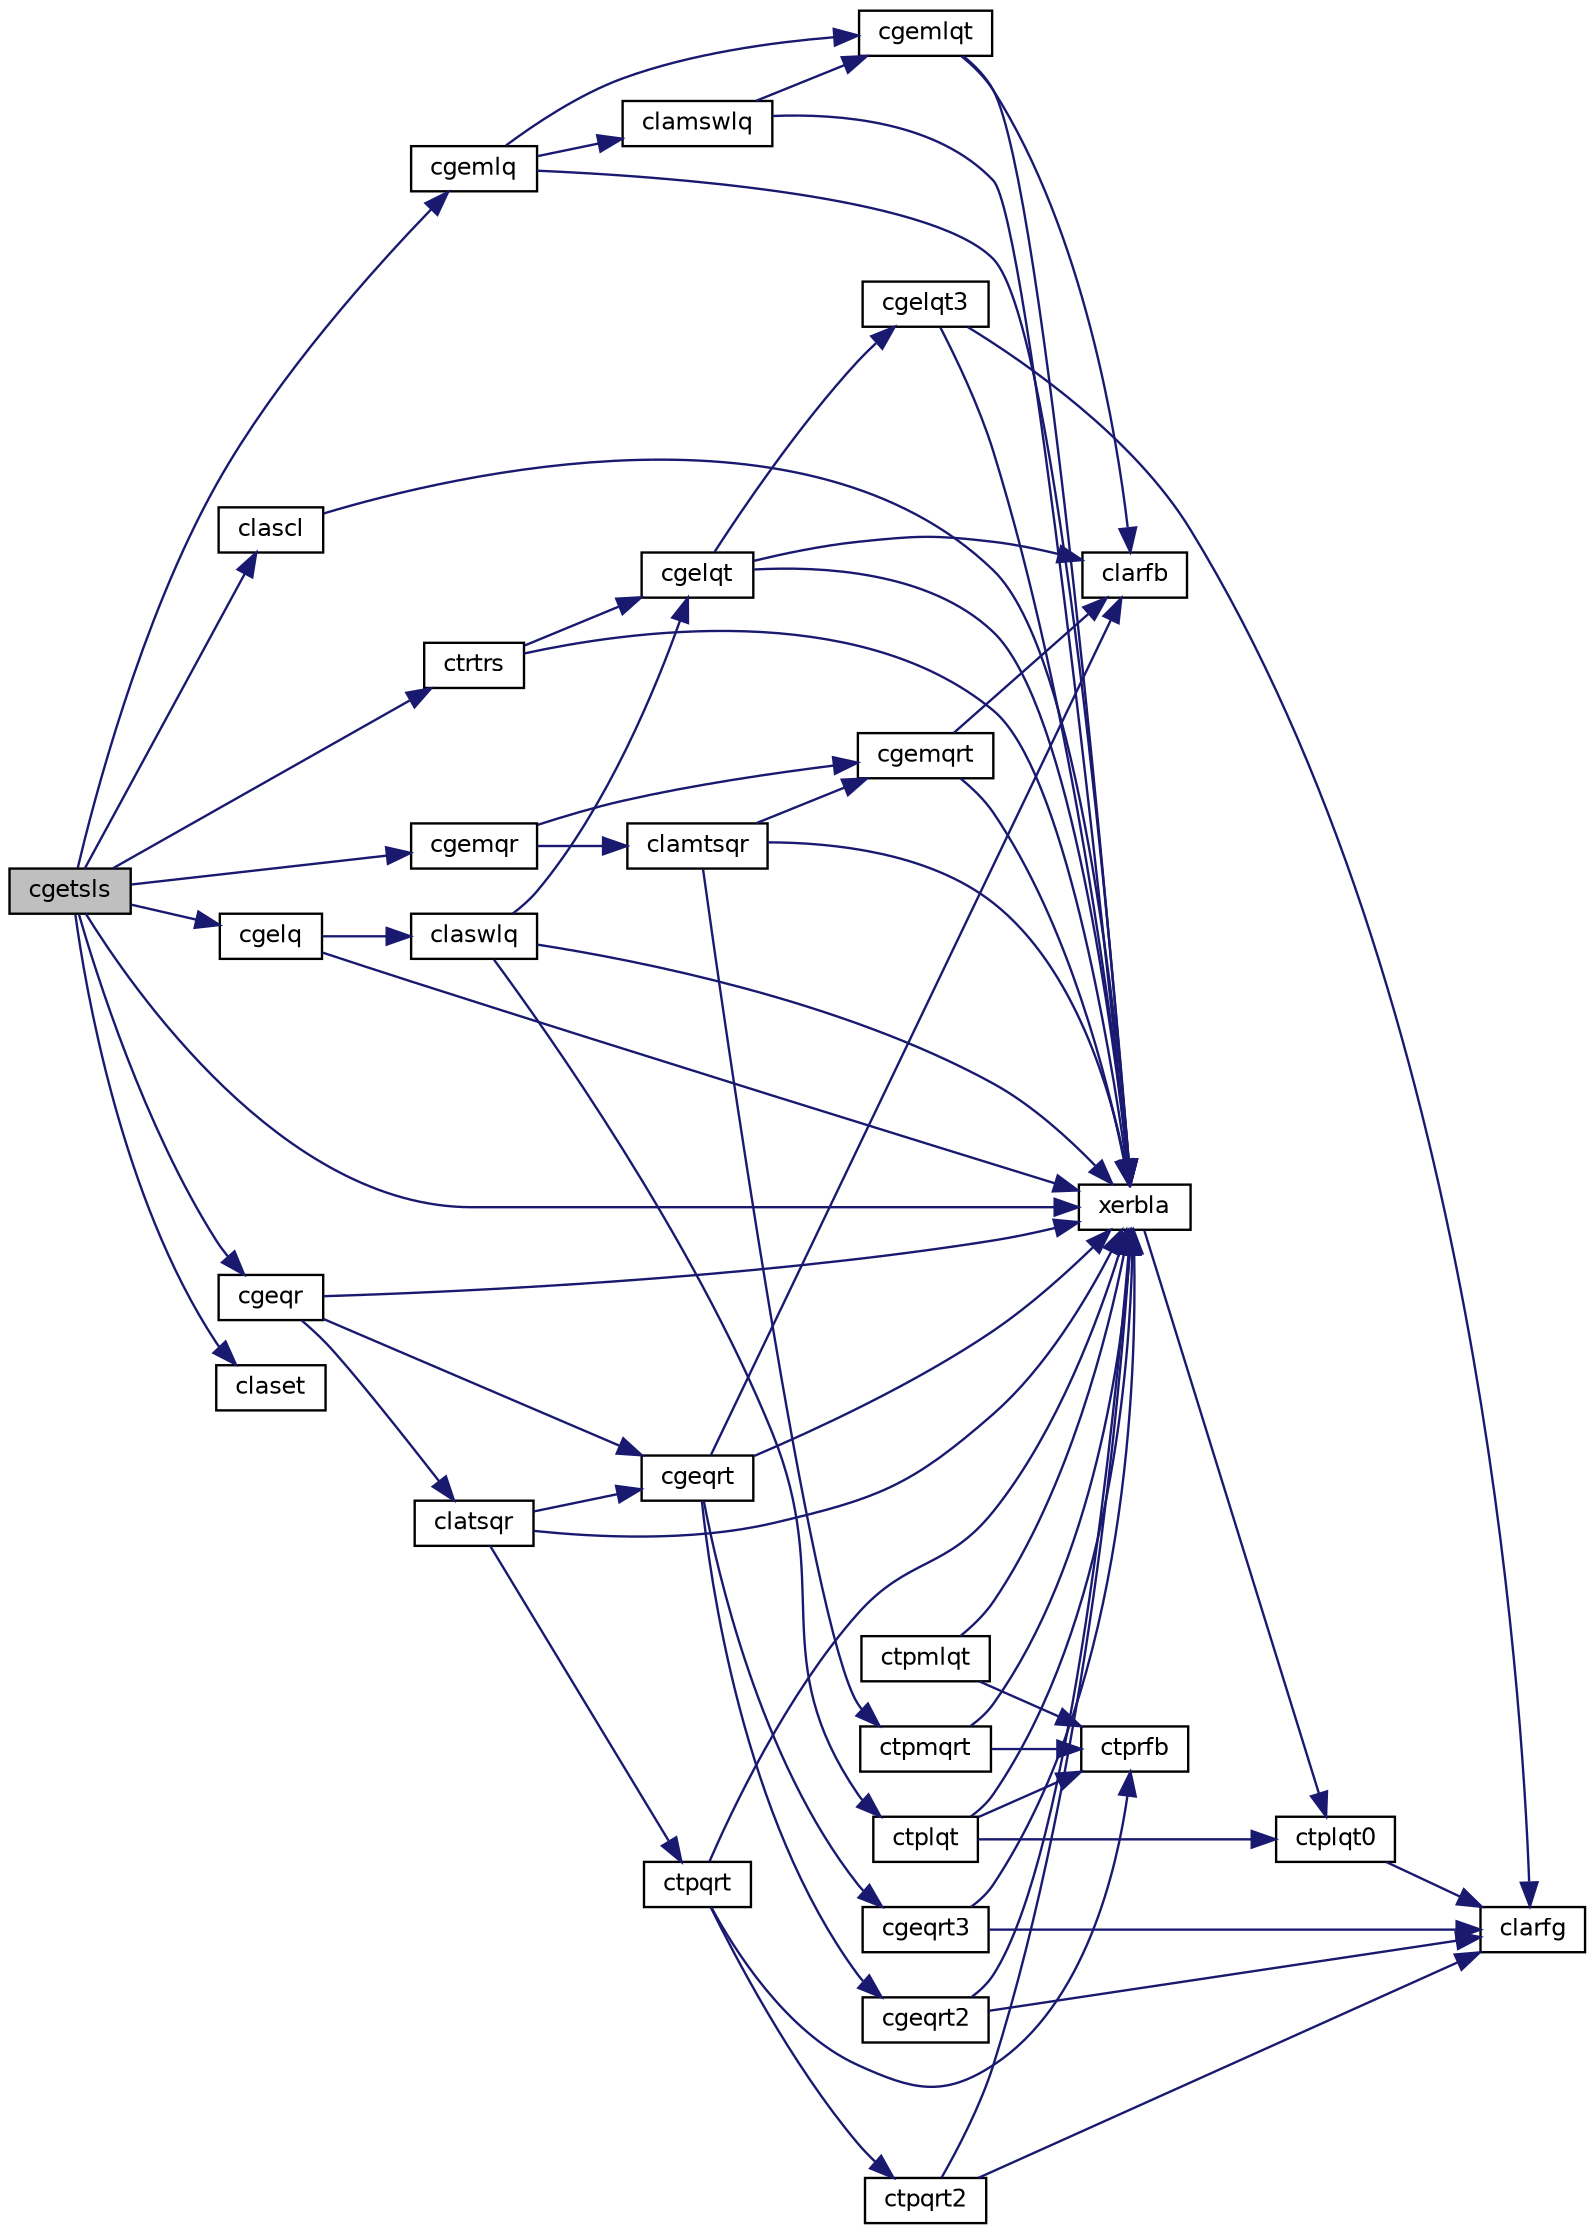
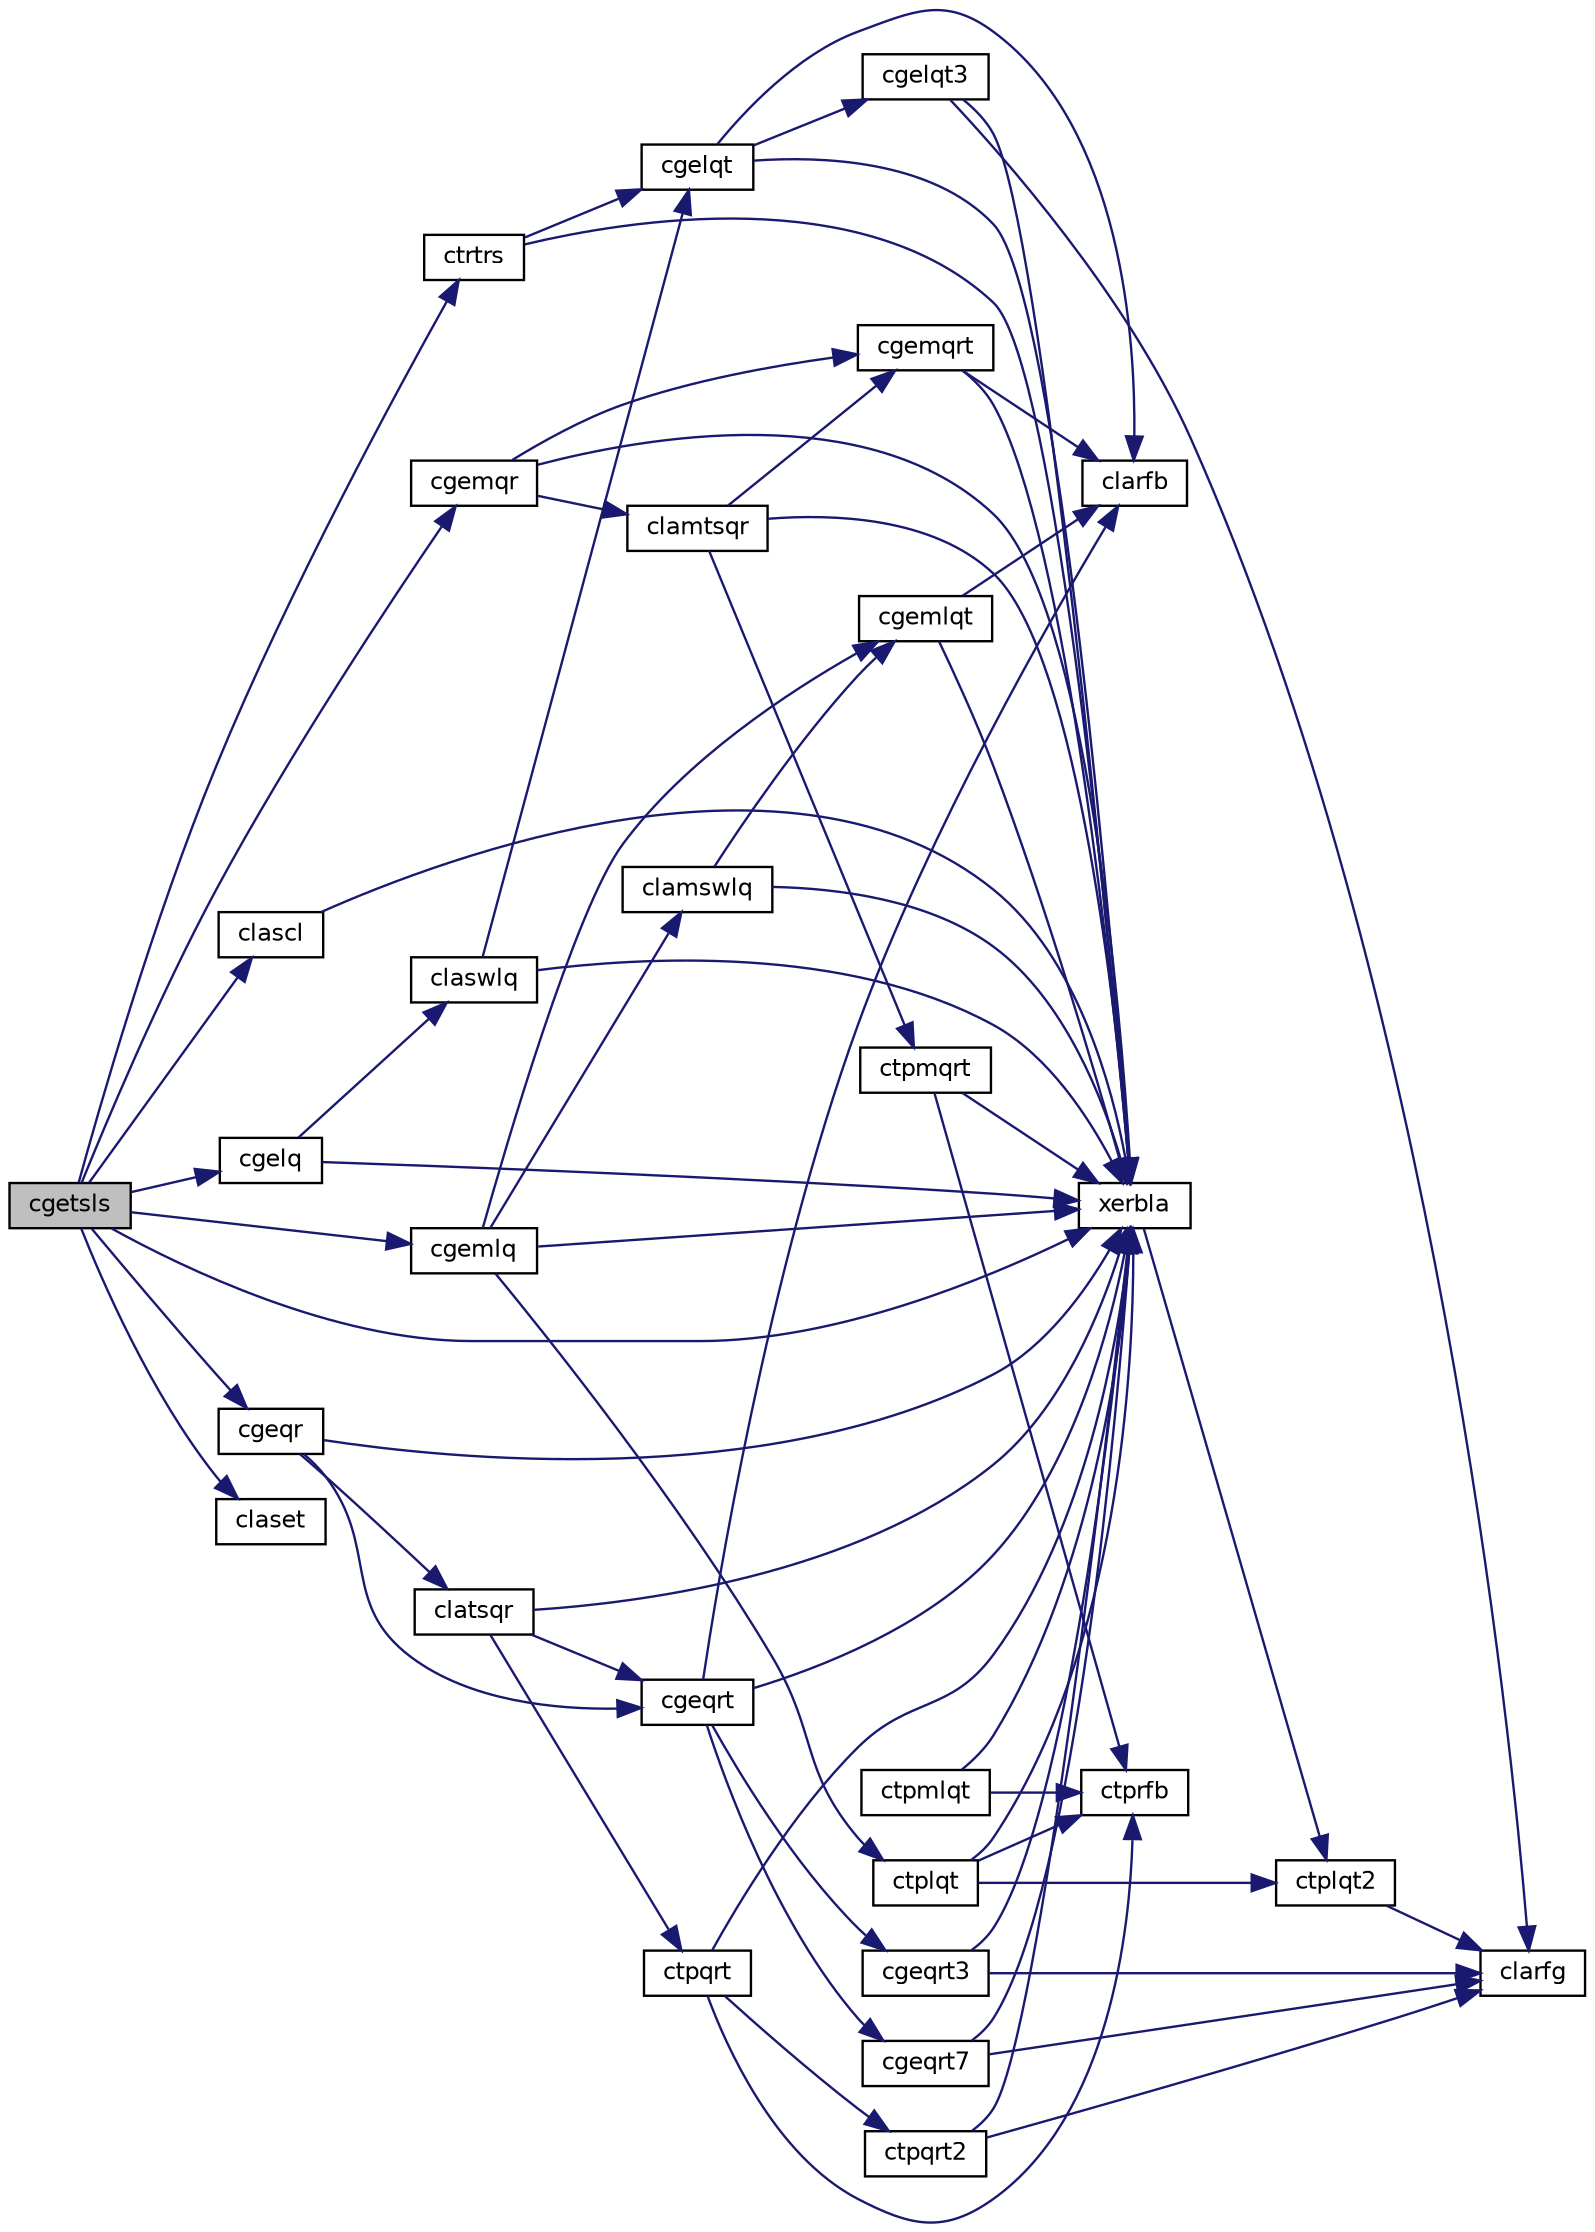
  digraph {
    rankdir=LR
    node [color=black fillcolor=white fontname=Helvetica fontsize=10 shape=record style=filled]
    edge [color=midnightblue fontname=Helvetica fontsize=10 labelfontname=Helvetica labelfontsize=10 style=solid]
    n1 [fillcolor=grey75 fontcolor=black height=0.2 label=cgetsls width=0.4]
    n2 [height=0.2 label=cgelq width=0.4]
    n3 [height=0.2 label=xerbla width=0.4]
    n4 [height=0.2 label=cgemlq width=0.4]
    n5 [height=0.2 label=cgemqr width=0.4]
    n6 [height=0.2 label=cgeqr width=0.4]
    n7 [height=0.2 label=clascl width=0.4]
    n8 [height=0.2 label=claset width=0.4]
    n9 [height=0.2 label=ctrtrs width=0.4]
    n10 [height=0.2 label=claswlq width=0.4]
-   n11 [height=0.2 label=ctplqt0 width=0.4]
+   n11 [height=0.2 label=ctplqt2 width=0.4]
    n12 [height=0.2 label=cgemlqt width=0.4]
    n13 [height=0.2 label=clamswlq width=0.4]
    n14 [height=0.2 label=cgemqrt width=0.4]
    n15 [height=0.2 label=clamtsqr width=0.4]
    n16 [height=0.2 label=cgeqrt width=0.4]
    n17 [height=0.2 label=clatsqr width=0.4]
    n18 [height=0.2 label=cgelqt width=0.4]
    n19 [height=0.2 label=cgelqt3 width=0.4]
    n20 [height=0.2 label=clarfb width=0.4]
    n21 [height=0.2 label=ctplqt width=0.4]
    n22 [height=0.2 label=clarfg width=0.4]
    n23 [height=0.2 label=ctprfb width=0.4]
    n24 [height=0.2 label=ctpmlqt width=0.4]
    n25 [height=0.2 label=ctpmqrt width=0.4]
-   n26 [height=0.2 label=cgeqrt2 width=0.4]
+   n26 [height=0.2 label=cgeqrt7 width=0.4]
    n27 [height=0.2 label=cgeqrt3 width=0.4]
    n28 [height=0.2 label=ctpqrt width=0.4]
    n29 [height=0.2 label=ctpqrt2 width=0.4]
    n1 -> n2
    n1 -> n3
    n1 -> n4
    n1 -> n5
    n1 -> n6
    n1 -> n7
    n1 -> n8
    n1 -> n9
    n2 -> n3
    n2 -> n10
    n3 -> n11
    n4 -> n3
    n4 -> n12
    n4 -> n13
+   n5 -> n3
    n5 -> n14
    n5 -> n15
    n6 -> n3
    n6 -> n16
    n6 -> n17
    n7 -> n3
    n9 -> n3
    n9 -> n18
    n10 -> n3
    n10 -> n18
-   n10 -> n21
+   n4 -> n21
    n11 -> n22
    n12 -> n3
    n12 -> n20
    n13 -> n3
    n13 -> n12
    n14 -> n3
    n14 -> n20
    n15 -> n3
    n15 -> n14
    n15 -> n25
    n16 -> n3
    n16 -> n20
    n16 -> n26
    n16 -> n27
    n17 -> n3
    n17 -> n16
    n17 -> n28
    n18 -> n3
    n18 -> n19
    n18 -> n20
    n19 -> n3
    n19 -> n22
    n21 -> n3
    n21 -> n11
    n21 -> n23
    n24 -> n3
    n24 -> n23
    n25 -> n3
    n25 -> n23
    n26 -> n3
    n26 -> n22
    n27 -> n3
    n27 -> n22
    n28 -> n3
    n28 -> n23
    n28 -> n29
    n29 -> n3
    n29 -> n22
  }
